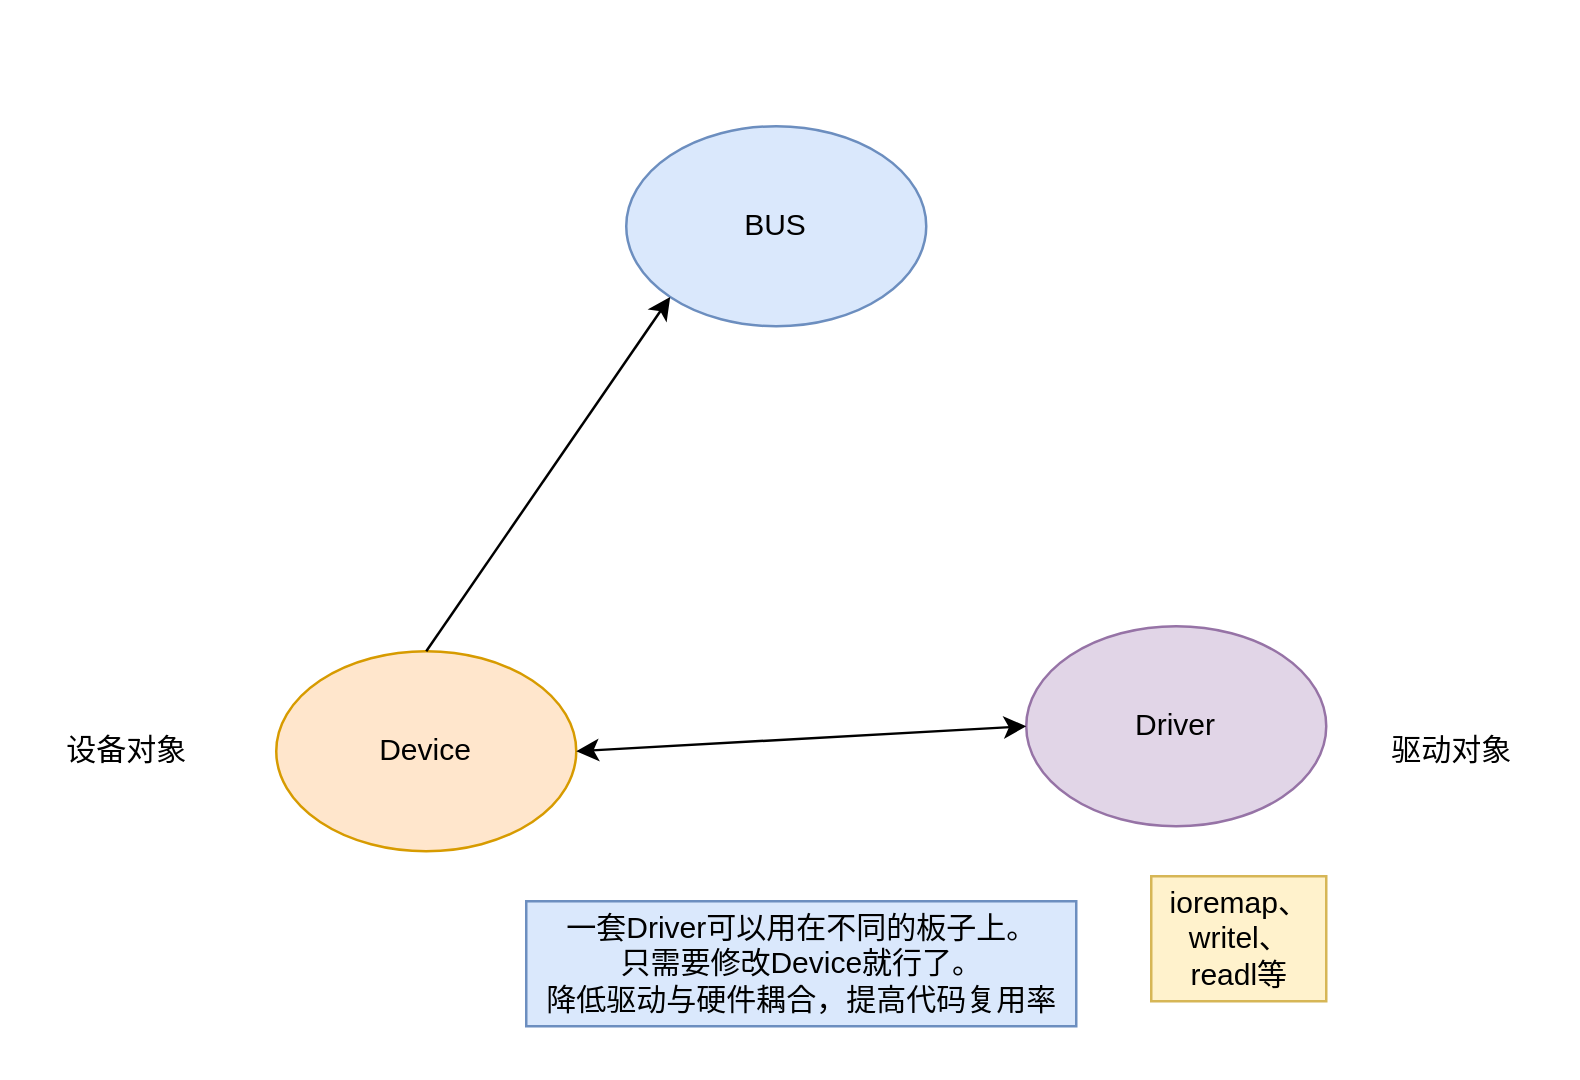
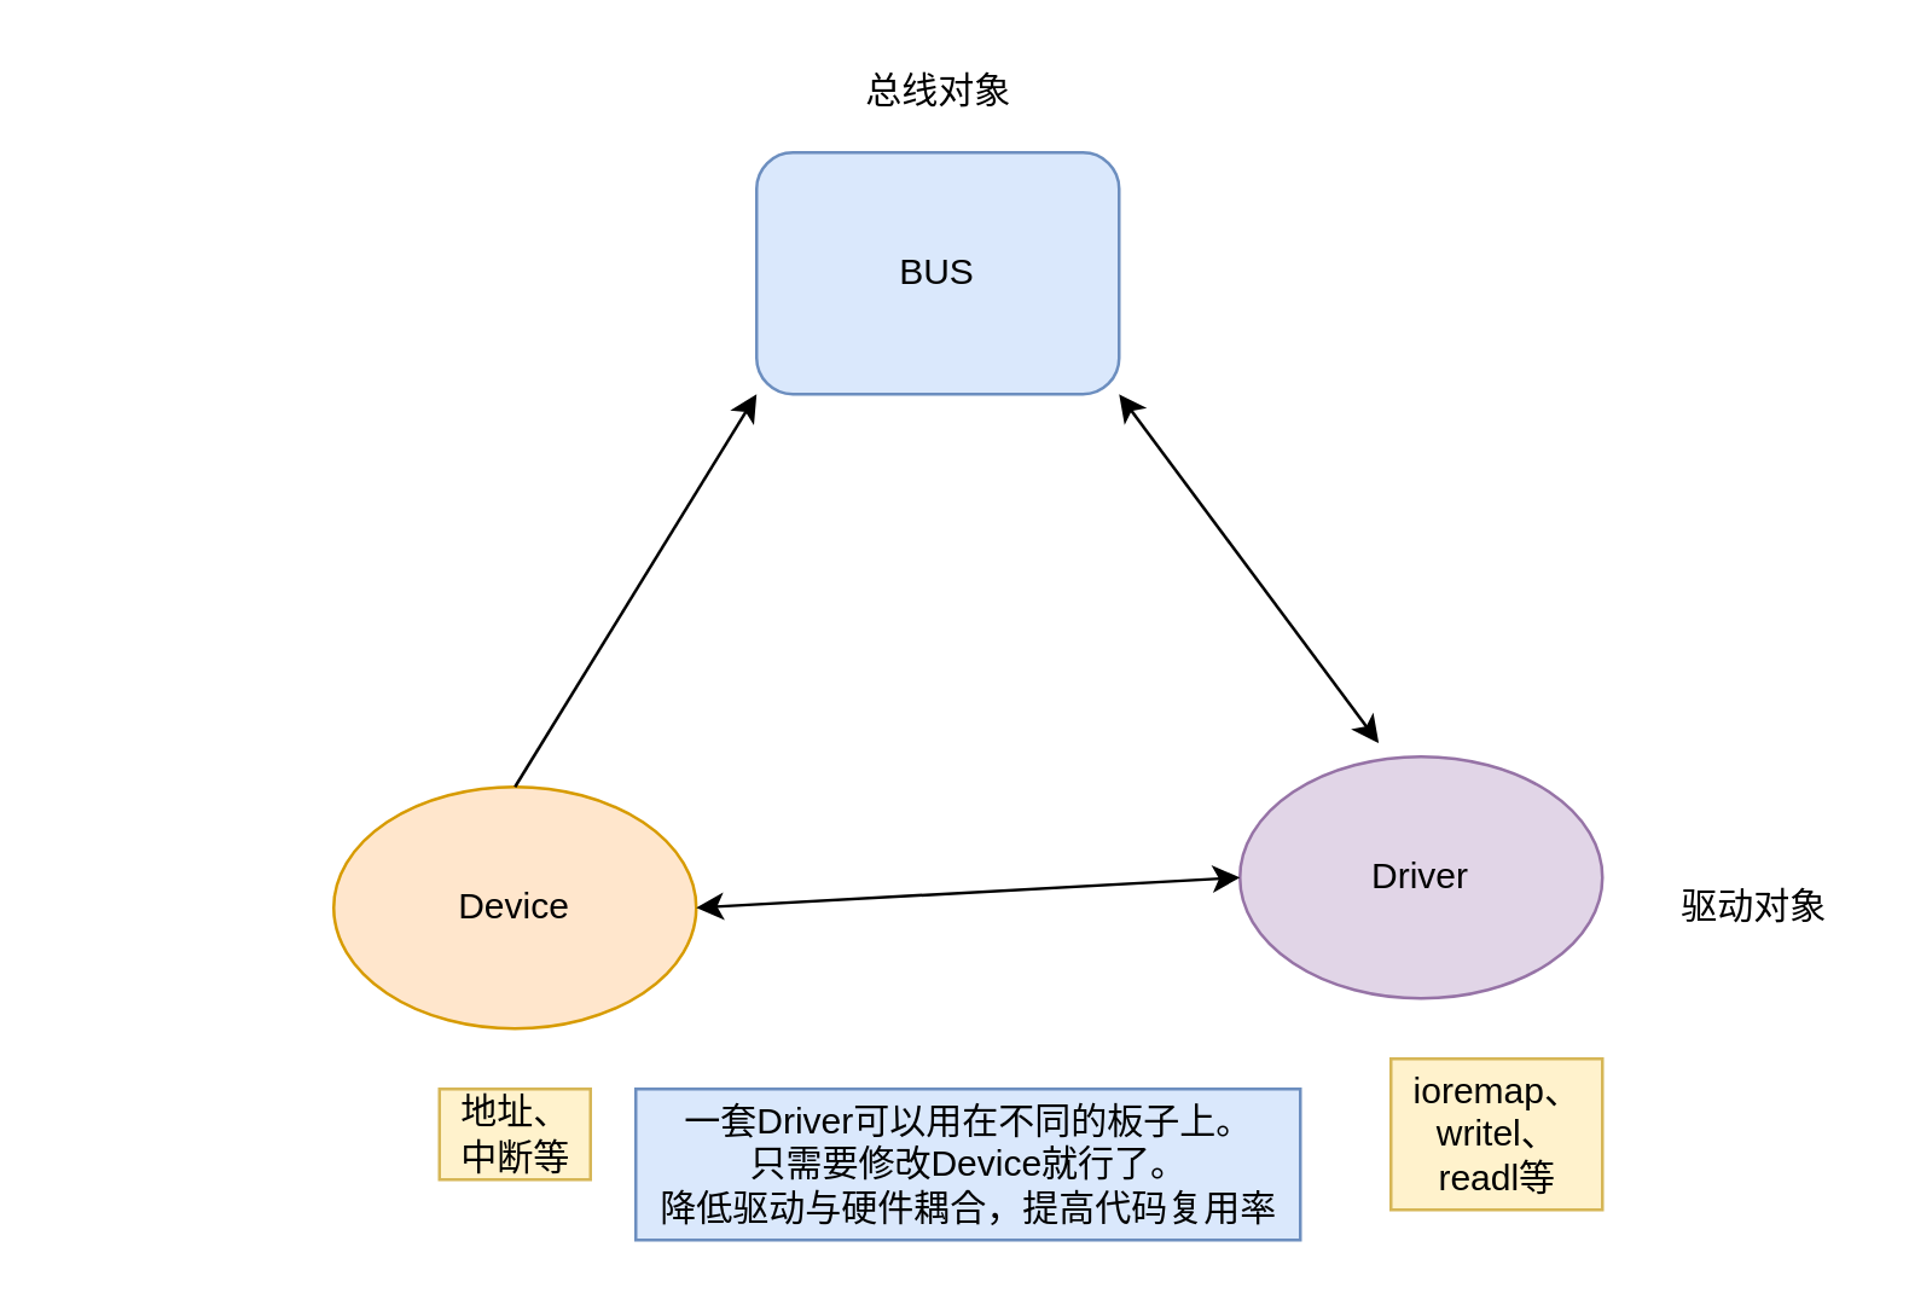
  <mxCell id="0" />
  <mxCell id="1" parent="0" />
- <mxCell id="2" value="BUS" style="ellipse;whiteSpace=wrap;html=1;fillColor=#dae8fc;strokeColor=#6c8ebf;" vertex="1" parent="1"><mxGeometry x="250" y="50" width="120" height="80" as="geometry" /></mxCell>
+ <mxCell id="2" value="BUS" style="whiteSpace=wrap;html=1;fillColor=#dae8fc;strokeColor=#6c8ebf;rounded=1;" vertex="1" parent="1"><mxGeometry x="250" y="50" width="120" height="80" as="geometry" /></mxCell>
  <mxCell id="3" value="Device" style="ellipse;whiteSpace=wrap;html=1;fillColor=#ffe6cc;strokeColor=#d79b00;" vertex="1" parent="1"><mxGeometry x="110" y="260" width="120" height="80" as="geometry" /></mxCell>
  <mxCell id="4" value="Driver" style="ellipse;whiteSpace=wrap;html=1;fillColor=#e1d5e7;strokeColor=#9673a6;" vertex="1" parent="1"><mxGeometry x="410" y="250" width="120" height="80" as="geometry" /></mxCell>
  <mxCell id="5" value="" style="endArrow=classic;startArrow=classic;html=1;entryX=0;entryY=0.5;entryDx=0;entryDy=0;exitX=1;exitY=0.5;exitDx=0;exitDy=0;" edge="1" parent="1" source="3" target="4"><mxGeometry width="50" height="50" relative="1" as="geometry"><mxPoint x="240" y="310" as="sourcePoint" /><mxPoint x="290" y="260" as="targetPoint" /></mxGeometry></mxCell>
  <mxCell id="6" value="" style="endArrow=classic;html=1;entryX=0;entryY=1;entryDx=0;entryDy=0;" edge="1" parent="1" target="2"><mxGeometry width="50" height="50" relative="1" as="geometry"><mxPoint x="170" y="260" as="sourcePoint" /><mxPoint x="210" y="220" as="targetPoint" /></mxGeometry></mxCell>
- <mxCell id="9" value="设备对象" style="text;html=1;align=center;verticalAlign=middle;resizable=0;points=[];autosize=1;" vertex="1" parent="1"><mxGeometry x="20" y="290" width="60" height="20" as="geometry" /></mxCell>
+ <mxCell id="7" value="" style="endArrow=classic;startArrow=classic;html=1;entryX=1;entryY=1;entryDx=0;entryDy=0;exitX=0.383;exitY=-0.056;exitDx=0;exitDy=0;exitPerimeter=0;" edge="1" parent="1" source="4" target="2"><mxGeometry width="50" height="50" relative="1" as="geometry"><mxPoint x="440" y="240" as="sourcePoint" /><mxPoint x="490" y="190" as="targetPoint" /></mxGeometry></mxCell>
+ <mxCell id="8" value="总线对象" style="text;html=1;align=center;verticalAlign=middle;resizable=0;points=[];autosize=1;" vertex="1" parent="1"><mxGeometry x="280" y="20" width="60" height="20" as="geometry" /></mxCell>
  <mxCell id="10" value="驱动对象" style="text;html=1;align=center;verticalAlign=middle;resizable=0;points=[];autosize=1;" vertex="1" parent="1"><mxGeometry x="550" y="290" width="60" height="20" as="geometry" /></mxCell>
+ <mxCell id="11" value="地址、&lt;br&gt;中断等" style="text;html=1;align=center;verticalAlign=middle;resizable=0;points=[];autosize=1;fillColor=#fff2cc;strokeColor=#d6b656;" vertex="1" parent="1"><mxGeometry x="145" y="360" width="50" height="30" as="geometry" /></mxCell>
  <mxCell id="12" value="ioremap、&lt;br&gt;writel、&lt;br&gt;readl等" style="text;html=1;align=center;verticalAlign=middle;resizable=0;points=[];autosize=1;fillColor=#fff2cc;strokeColor=#d6b656;" vertex="1" parent="1"><mxGeometry x="460" y="350" width="70" height="50" as="geometry" /></mxCell>
  <mxCell id="13" value="一套Driver可以用在不同的板子上。&lt;br&gt;只需要修改Device就行了。&lt;br&gt;降低驱动与硬件耦合，提高代码复用率" style="text;html=1;align=center;verticalAlign=middle;resizable=0;points=[];autosize=1;fillColor=#dae8fc;strokeColor=#6c8ebf;" vertex="1" parent="1"><mxGeometry x="210" y="360" width="220" height="50" as="geometry" /></mxCell>
